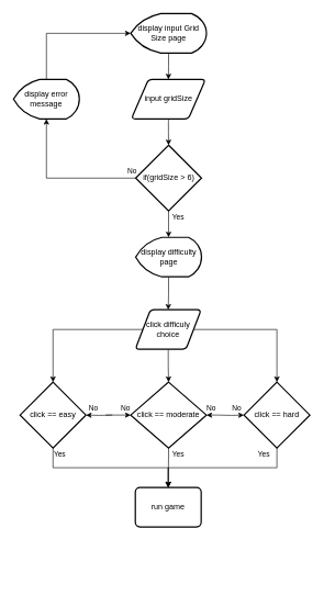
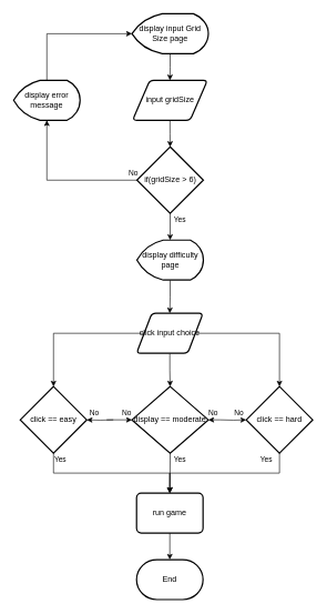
  <mxCell id="0" />
  <mxCell id="1" parent="0" />
  <mxCell id="2" style="edgeStyle=orthogonalEdgeStyle;rounded=0;orthogonalLoop=1;jettySize=auto;html=1;exitX=0.5;exitY=1;exitDx=0;exitDy=0;exitPerimeter=0;entryX=0.5;entryY=0;entryDx=0;entryDy=0;" edge="1" parent="1" source="3" target="5"><mxGeometry relative="1" as="geometry" /></mxCell>
  <mxCell id="3" value="display input Grid Size page" style="strokeWidth=2;html=1;shape=mxgraph.flowchart.display;whiteSpace=wrap;" vertex="1" parent="1"><mxGeometry x="198" y="20" width="115" height="60" as="geometry" /></mxCell>
  <mxCell id="4" style="edgeStyle=orthogonalEdgeStyle;rounded=0;orthogonalLoop=1;jettySize=auto;html=1;exitX=0.5;exitY=1;exitDx=0;exitDy=0;entryX=0.5;entryY=0;entryDx=0;entryDy=0;entryPerimeter=0;" edge="1" parent="1" source="5" target="8"><mxGeometry relative="1" as="geometry" /></mxCell>
  <mxCell id="5" value="input gridSize" style="shape=parallelogram;html=1;strokeWidth=2;perimeter=parallelogramPerimeter;whiteSpace=wrap;rounded=1;arcSize=12;size=0.23;" vertex="1" parent="1"><mxGeometry x="199" y="120" width="112.5" height="60" as="geometry" /></mxCell>
  <mxCell id="6" value="Yes" style="edgeStyle=orthogonalEdgeStyle;rounded=0;orthogonalLoop=1;jettySize=auto;html=1;exitX=0.5;exitY=1;exitDx=0;exitDy=0;exitPerimeter=0;entryX=0.5;entryY=0;entryDx=0;entryDy=0;entryPerimeter=0;" edge="1" parent="1" source="8" target="12"><mxGeometry x="-0.5" y="14" relative="1" as="geometry"><mxPoint as="offset" /></mxGeometry></mxCell>
  <mxCell id="7" value="No" style="edgeStyle=orthogonalEdgeStyle;rounded=0;orthogonalLoop=1;jettySize=auto;html=1;entryX=0.5;entryY=1;entryDx=0;entryDy=0;entryPerimeter=0;" edge="1" parent="1" source="8" target="10"><mxGeometry x="-0.951" y="-10" relative="1" as="geometry"><mxPoint as="offset" /></mxGeometry></mxCell>
  <mxCell id="8" value="if(gridSize &amp;gt; 6)" style="strokeWidth=2;html=1;shape=mxgraph.flowchart.decision;whiteSpace=wrap;" vertex="1" parent="1"><mxGeometry x="205.5" y="220" width="100" height="100" as="geometry" /></mxCell>
  <mxCell id="9" style="edgeStyle=orthogonalEdgeStyle;rounded=0;orthogonalLoop=1;jettySize=auto;html=1;exitX=0.5;exitY=0;exitDx=0;exitDy=0;exitPerimeter=0;entryX=0;entryY=0.5;entryDx=0;entryDy=0;entryPerimeter=0;" edge="1" parent="1" source="10" target="3"><mxGeometry relative="1" as="geometry" /></mxCell>
  <mxCell id="10" value="display error message" style="strokeWidth=2;html=1;shape=mxgraph.flowchart.display;whiteSpace=wrap;" vertex="1" parent="1"><mxGeometry x="20" y="120" width="100" height="60" as="geometry" /></mxCell>
  <mxCell id="11" style="edgeStyle=orthogonalEdgeStyle;rounded=0;orthogonalLoop=1;jettySize=auto;html=1;exitX=0.5;exitY=1;exitDx=0;exitDy=0;exitPerimeter=0;entryX=0.5;entryY=0;entryDx=0;entryDy=0;" edge="1" parent="1" source="12" target="16"><mxGeometry relative="1" as="geometry" /></mxCell>
  <mxCell id="12" value="display difficulty page" style="strokeWidth=2;html=1;shape=mxgraph.flowchart.display;whiteSpace=wrap;" vertex="1" parent="1"><mxGeometry x="205.5" y="360" width="100" height="60" as="geometry" /></mxCell>
  <mxCell id="13" style="edgeStyle=orthogonalEdgeStyle;rounded=0;orthogonalLoop=1;jettySize=auto;html=1;entryX=0.5;entryY=0;entryDx=0;entryDy=0;entryPerimeter=0;" edge="1" parent="1" source="16" target="24"><mxGeometry relative="1" as="geometry" /></mxCell>
  <mxCell id="14" style="edgeStyle=orthogonalEdgeStyle;rounded=0;orthogonalLoop=1;jettySize=auto;html=1;exitX=1;exitY=0.5;exitDx=0;exitDy=0;entryX=0.5;entryY=0;entryDx=0;entryDy=0;entryPerimeter=0;" edge="1" parent="1" source="16" target="18"><mxGeometry relative="1" as="geometry" /></mxCell>
  <mxCell id="15" style="edgeStyle=orthogonalEdgeStyle;rounded=0;orthogonalLoop=1;jettySize=auto;html=1;exitX=0;exitY=0.5;exitDx=0;exitDy=0;entryX=0.5;entryY=0;entryDx=0;entryDy=0;entryPerimeter=0;" edge="1" parent="1" source="16" target="20"><mxGeometry relative="1" as="geometry" /></mxCell>
- <mxCell id="16" value="click difficuly choice" style="shape=parallelogram;html=1;strokeWidth=2;perimeter=parallelogramPerimeter;whiteSpace=wrap;rounded=1;arcSize=12;size=0.23;" vertex="1" parent="1"><mxGeometry x="205" y="470" width="100" height="60" as="geometry" /></mxCell>
+ <mxCell id="16" value="click input choice" style="shape=parallelogram;html=1;strokeWidth=2;perimeter=parallelogramPerimeter;whiteSpace=wrap;rounded=1;arcSize=12;size=0.23;" vertex="1" parent="1"><mxGeometry x="205" y="470" width="100" height="60" as="geometry" /></mxCell>
  <mxCell id="17" value="Yes" style="edgeStyle=orthogonalEdgeStyle;rounded=0;orthogonalLoop=1;jettySize=auto;html=1;exitX=0.5;exitY=1;exitDx=0;exitDy=0;exitPerimeter=0;entryX=0.5;entryY=0;entryDx=0;entryDy=0;" edge="1" parent="1" source="18" target="26"><mxGeometry x="-0.556" y="-20" relative="1" as="geometry"><mxPoint as="offset" /></mxGeometry></mxCell>
  <mxCell id="18" value="click == hard" style="strokeWidth=2;html=1;shape=mxgraph.flowchart.decision;whiteSpace=wrap;" vertex="1" parent="1"><mxGeometry x="370" y="580" width="100" height="100" as="geometry" /></mxCell>
  <mxCell id="19" value="Yes" style="edgeStyle=orthogonalEdgeStyle;rounded=0;orthogonalLoop=1;jettySize=auto;html=1;exitX=0.5;exitY=1;exitDx=0;exitDy=0;exitPerimeter=0;entryX=0.5;entryY=0;entryDx=0;entryDy=0;" edge="1" parent="1" source="20" target="26"><mxGeometry x="-0.915" y="10" relative="1" as="geometry"><mxPoint as="offset" /></mxGeometry></mxCell>
  <mxCell id="20" value="click == easy" style="strokeWidth=2;html=1;shape=mxgraph.flowchart.decision;whiteSpace=wrap;" vertex="1" parent="1"><mxGeometry x="30" y="580" width="100" height="100" as="geometry" /></mxCell>
  <mxCell id="21" value="Yes" style="edgeStyle=orthogonalEdgeStyle;rounded=0;orthogonalLoop=1;jettySize=auto;html=1;exitX=0.5;exitY=1;exitDx=0;exitDy=0;exitPerimeter=0;entryX=0.5;entryY=0;entryDx=0;entryDy=0;" edge="1" parent="1" source="24" target="26"><mxGeometry x="-0.667" y="14" relative="1" as="geometry"><Array as="points"><mxPoint x="256" y="690" /><mxPoint x="255" y="690" /></Array><mxPoint x="1" as="offset" /></mxGeometry></mxCell>
  <mxCell id="22" value="No" style="edgeStyle=orthogonalEdgeStyle;rounded=0;orthogonalLoop=1;jettySize=auto;html=1;entryX=1;entryY=0.5;entryDx=0;entryDy=0;entryPerimeter=0;" edge="1" parent="1" target="20"><mxGeometry x="0.5" y="-10" relative="1" as="geometry"><mxPoint x="170" y="630" as="sourcePoint" /><mxPoint as="offset" /></mxGeometry></mxCell>
  <mxCell id="23" value="No" style="edgeStyle=orthogonalEdgeStyle;rounded=0;orthogonalLoop=1;jettySize=auto;html=1;entryX=0;entryY=0.5;entryDx=0;entryDy=0;entryPerimeter=0;" edge="1" parent="1" target="18"><mxGeometry x="0.5" y="10" relative="1" as="geometry"><mxPoint x="330" y="630" as="sourcePoint" /><mxPoint as="offset" /></mxGeometry></mxCell>
- <mxCell id="24" value="click == moderate" style="strokeWidth=2;html=1;shape=mxgraph.flowchart.decision;whiteSpace=wrap;" vertex="1" parent="1"><mxGeometry x="198" y="580" width="115" height="100" as="geometry" /></mxCell>
+ <mxCell id="24" value="display == moderate" style="strokeWidth=2;html=1;shape=mxgraph.flowchart.decision;whiteSpace=wrap;" vertex="1" parent="1"><mxGeometry x="198" y="580" width="115" height="100" as="geometry" /></mxCell>
+ <mxCell id="25" style="edgeStyle=orthogonalEdgeStyle;rounded=0;orthogonalLoop=1;jettySize=auto;html=1;exitX=0.5;exitY=1;exitDx=0;exitDy=0;entryX=0.5;entryY=0;entryDx=0;entryDy=0;entryPerimeter=0;" edge="1" parent="1" source="26" target="27"><mxGeometry relative="1" as="geometry" /></mxCell>
  <mxCell id="26" value="run game" style="rounded=1;whiteSpace=wrap;html=1;absoluteArcSize=1;arcSize=14;strokeWidth=2;" vertex="1" parent="1"><mxGeometry x="205" y="740" width="100" height="60" as="geometry" /></mxCell>
+ <mxCell id="27" value="End" style="strokeWidth=2;html=1;shape=mxgraph.flowchart.terminator;whiteSpace=wrap;" vertex="1" parent="1"><mxGeometry x="205" y="840" width="100" height="60" as="geometry" /></mxCell>
  <mxCell id="28" value="No" style="edgeStyle=orthogonalEdgeStyle;rounded=0;orthogonalLoop=1;jettySize=auto;html=1;entryX=0;entryY=0.5;entryDx=0;entryDy=0;entryPerimeter=0;" edge="1" parent="1" target="24"><mxGeometry x="0.579" y="10" relative="1" as="geometry"><mxPoint x="160" y="630" as="sourcePoint" /><mxPoint as="offset" /></mxGeometry></mxCell>
  <mxCell id="29" value="No" style="edgeStyle=orthogonalEdgeStyle;rounded=0;orthogonalLoop=1;jettySize=auto;html=1;entryX=1;entryY=0.5;entryDx=0;entryDy=0;entryPerimeter=0;" edge="1" parent="1" target="24"><mxGeometry x="0.176" y="-10" relative="1" as="geometry"><mxPoint x="330" y="630" as="sourcePoint" /><mxPoint x="320" y="630" as="targetPoint" /><mxPoint as="offset" /></mxGeometry></mxCell>
